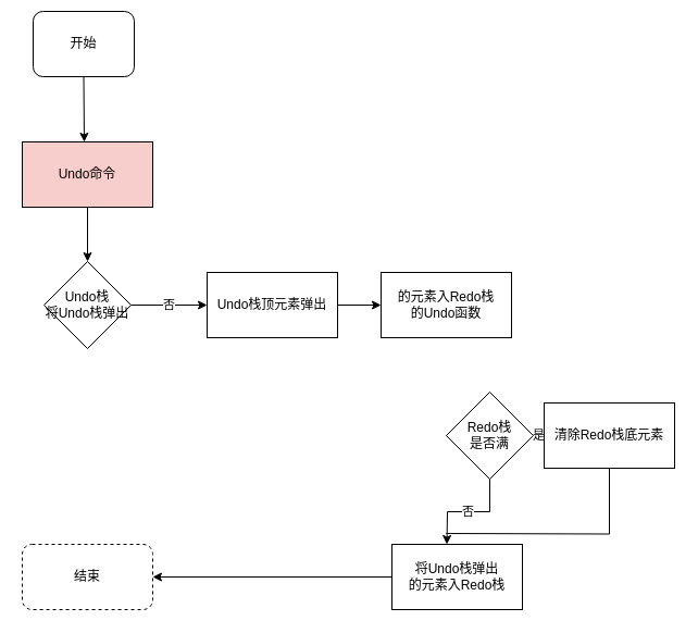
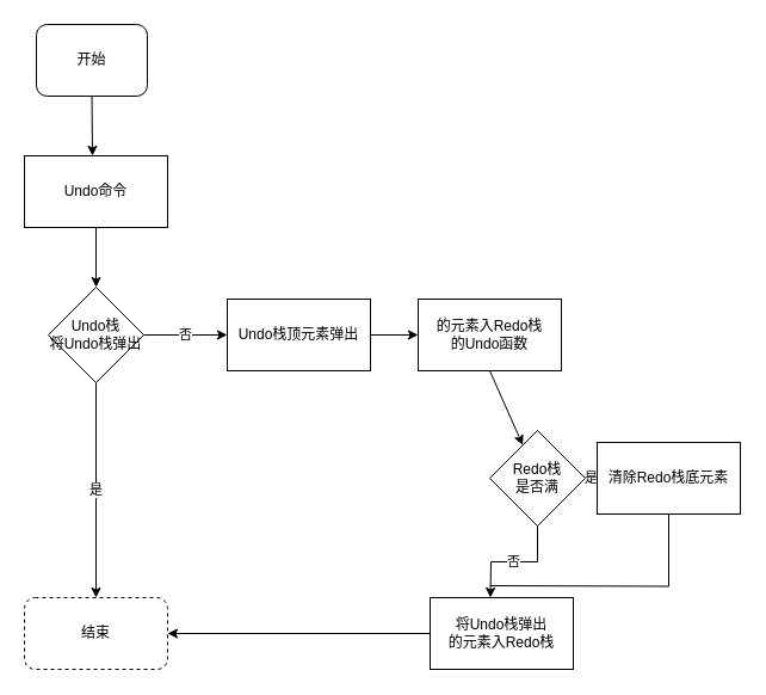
  <mxCell id="0" />
  <mxCell id="1" parent="0" />
- <mxCell id="2" value="开始" style="rounded=1;whiteSpace=wrap;html=1;" vertex="1" parent="1"><mxGeometry x="30" y="10" width="93" height="60" as="geometry" /></mxCell>
+ <mxCell id="2" value="开始" style="rounded=1;whiteSpace=wrap;html=1;" vertex="1" parent="1"><mxGeometry x="30" y="20" width="93" height="60" as="geometry" /></mxCell>
  <mxCell id="3" value="" style="endArrow=classic;html=1;rounded=0;exitX=0.5;exitY=1;exitDx=0;exitDy=0;" edge="1" parent="1" source="2"><mxGeometry width="50" height="50" relative="1" as="geometry"><mxPoint x="110" y="160" as="sourcePoint" /><mxPoint x="77" y="130" as="targetPoint" /></mxGeometry></mxCell>
- <mxCell id="4" value="Undo命令" style="rounded=0;whiteSpace=wrap;html=1;fillColor=#f8cecc;" vertex="1" parent="1"><mxGeometry x="20" y="130" width="120" height="60" as="geometry" /></mxCell>
+ <mxCell id="4" value="Undo命令" style="rounded=0;whiteSpace=wrap;html=1;" vertex="1" parent="1"><mxGeometry x="20" y="130" width="120" height="60" as="geometry" /></mxCell>
  <mxCell id="5" value="" style="endArrow=classic;html=1;rounded=0;exitX=0.5;exitY=1;exitDx=0;exitDy=0;" edge="1" parent="1" source="4"><mxGeometry width="50" height="50" relative="1" as="geometry"><mxPoint x="80" y="250" as="sourcePoint" /><mxPoint x="80" y="240" as="targetPoint" /></mxGeometry></mxCell>
  <mxCell id="6" value="否" style="edgeStyle=orthogonalEdgeStyle;rounded=0;orthogonalLoop=1;jettySize=auto;html=1;exitX=1;exitY=0.5;exitDx=0;exitDy=0;" edge="1" parent="1" source="8"><mxGeometry relative="1" as="geometry"><mxPoint x="190" y="280" as="targetPoint" /></mxGeometry></mxCell>
+ <mxCell id="7" value="是" style="edgeStyle=orthogonalEdgeStyle;rounded=0;orthogonalLoop=1;jettySize=auto;html=1;exitX=0.5;exitY=1;exitDx=0;exitDy=0;entryX=0.5;entryY=0;entryDx=0;entryDy=0;" edge="1" parent="1" source="8" target="9"><mxGeometry relative="1" as="geometry" /></mxCell>
  <mxCell id="8" value="Undo栈&lt;br&gt;将Undo栈弹出" style="rhombus;whiteSpace=wrap;html=1;" vertex="1" parent="1"><mxGeometry x="40" y="240" width="80" height="80" as="geometry" /></mxCell>
  <mxCell id="9" value="结束" style="rounded=1;whiteSpace=wrap;html=1;dashed=1;" vertex="1" parent="1"><mxGeometry x="20" y="500" width="120" height="60" as="geometry" /></mxCell>
  <mxCell id="10" value="Undo栈顶元素弹出" style="rounded=0;whiteSpace=wrap;html=1;" vertex="1" parent="1"><mxGeometry x="190" y="250" width="120" height="60" as="geometry" /></mxCell>
  <mxCell id="11" value="" style="endArrow=classic;html=1;rounded=0;exitX=1;exitY=0.5;exitDx=0;exitDy=0;" edge="1" parent="1" source="10"><mxGeometry width="50" height="50" relative="1" as="geometry"><mxPoint x="370" y="330" as="sourcePoint" /><mxPoint x="350" y="280" as="targetPoint" /></mxGeometry></mxCell>
  <mxCell id="12" value="的元素入Redo栈&lt;br&gt;的Undo函数" style="rounded=0;whiteSpace=wrap;html=1;" vertex="1" parent="1"><mxGeometry x="350" y="250" width="120" height="60" as="geometry" /></mxCell>
  <mxCell id="13" value="是" style="edgeStyle=orthogonalEdgeStyle;rounded=0;orthogonalLoop=1;jettySize=auto;html=1;exitX=1;exitY=0.5;exitDx=0;exitDy=0;" edge="1" parent="1" source="15"><mxGeometry relative="1" as="geometry"><mxPoint x="500" y="400" as="targetPoint" /></mxGeometry></mxCell>
  <mxCell id="14" value="否" style="edgeStyle=orthogonalEdgeStyle;rounded=0;orthogonalLoop=1;jettySize=auto;html=1;exitX=0.5;exitY=1;exitDx=0;exitDy=0;" edge="1" parent="1" source="15"><mxGeometry relative="1" as="geometry"><mxPoint x="410.5" y="500" as="targetPoint" /></mxGeometry></mxCell>
  <mxCell id="15" value="Redo栈&lt;br&gt;是否满" style="rhombus;whiteSpace=wrap;html=1;" vertex="1" parent="1"><mxGeometry x="410" y="360" width="80" height="80" as="geometry" /></mxCell>
  <mxCell id="16" value="清除Redo栈底元素" style="rounded=0;whiteSpace=wrap;html=1;" vertex="1" parent="1"><mxGeometry x="500" y="370" width="120" height="60" as="geometry" /></mxCell>
  <mxCell id="17" value="将Undo栈弹出&lt;br&gt;的元素入Redo栈" style="rounded=0;whiteSpace=wrap;html=1;" vertex="1" parent="1"><mxGeometry x="360" y="500" width="120" height="60" as="geometry" /></mxCell>
  <mxCell id="18" value="" style="endArrow=none;html=1;rounded=0;entryX=0.5;entryY=1;entryDx=0;entryDy=0;edgeStyle=orthogonalEdgeStyle;" edge="1" parent="1" target="16"><mxGeometry width="50" height="50" relative="1" as="geometry"><mxPoint x="410" y="490" as="sourcePoint" /><mxPoint x="580" y="460" as="targetPoint" /></mxGeometry></mxCell>
+ <mxCell id="19" value="" style="endArrow=classic;html=1;rounded=0;exitX=0.5;exitY=1;exitDx=0;exitDy=0;" edge="1" parent="1" source="12" target="15"><mxGeometry width="50" height="50" relative="1" as="geometry"><mxPoint x="250" y="400" as="sourcePoint" /><mxPoint x="300" y="350" as="targetPoint" /></mxGeometry></mxCell>
  <mxCell id="20" value="" style="endArrow=classic;html=1;rounded=0;exitX=0;exitY=0.5;exitDx=0;exitDy=0;entryX=1;entryY=0.5;entryDx=0;entryDy=0;" edge="1" parent="1" source="17" target="9"><mxGeometry width="50" height="50" relative="1" as="geometry"><mxPoint x="200" y="530" as="sourcePoint" /><mxPoint x="250" y="480" as="targetPoint" /></mxGeometry></mxCell>
